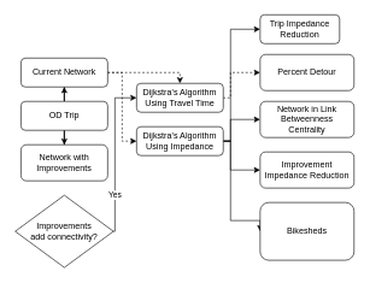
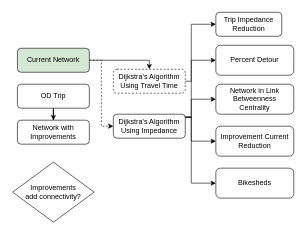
  <mxCell id="0" />
  <mxCell id="1" parent="0" />
- <mxCell id="2" value="" style="edgeStyle=orthogonalEdgeStyle;rounded=0;orthogonalLoop=1;jettySize=auto;html=1;" parent="1" source="4" target="7" edge="1"><mxGeometry relative="1" as="geometry" /></mxCell>
  <mxCell id="3" value="" style="edgeStyle=orthogonalEdgeStyle;rounded=0;orthogonalLoop=1;jettySize=auto;html=1;" parent="1" source="4" target="8" edge="1"><mxGeometry relative="1" as="geometry" /></mxCell>
  <mxCell id="4" value="OD Trip" style="rounded=1;whiteSpace=wrap;html=1;fontSize=12;glass=0;strokeWidth=1;shadow=0;" parent="1" vertex="1"><mxGeometry x="28" y="140" width="120" height="40" as="geometry" /></mxCell>
- <mxCell id="5" style="edgeStyle=orthogonalEdgeStyle;rounded=0;orthogonalLoop=1;jettySize=auto;html=1;entryX=0.5;entryY=0;entryDx=0;entryDy=0;dashed=1;" parent="1" source="7" target="20" edge="1"><mxGeometry relative="1" as="geometry"><Array as="points"><mxPoint x="248" y="100" /></Array></mxGeometry></mxCell>
+ <mxCell id="5" style="edgeStyle=orthogonalEdgeStyle;rounded=0;orthogonalLoop=1;jettySize=auto;html=1;entryX=0.5;entryY=0;entryDx=0;entryDy=0;dashed=0;" parent="1" source="7" target="20" edge="1"><mxGeometry relative="1" as="geometry"><Array as="points"><mxPoint x="248" y="100" /></Array></mxGeometry></mxCell>
  <mxCell id="6" style="edgeStyle=orthogonalEdgeStyle;rounded=0;orthogonalLoop=1;jettySize=auto;html=1;entryX=0;entryY=0.5;entryDx=0;entryDy=0;dashed=1;" parent="1" source="7" target="13" edge="1"><mxGeometry relative="1" as="geometry" /></mxCell>
- <mxCell id="7" value="Current Network" style="rounded=1;whiteSpace=wrap;html=1;fontSize=12;glass=0;strokeWidth=1;shadow=0;" parent="1" vertex="1"><mxGeometry x="28" y="80" width="120" height="40" as="geometry" /></mxCell>
- <mxCell id="8" value="Network with Improvements" style="rounded=1;whiteSpace=wrap;html=1;fontSize=12;glass=0;strokeWidth=1;shadow=0;" parent="1" vertex="1"><mxGeometry x="28" y="200" width="120" height="50" as="geometry" /></mxCell>
+ <mxCell id="7" value="Current Network" style="rounded=1;whiteSpace=wrap;html=1;fontSize=12;glass=0;strokeWidth=1;shadow=0;fillColor=#d5e8d4;" parent="1" vertex="1"><mxGeometry x="28" y="80" width="120" height="40" as="geometry" /></mxCell>
+ <mxCell id="8" value="Network with Improvements" style="rounded=1;whiteSpace=wrap;html=1;fontSize=12;glass=0;strokeWidth=1;shadow=0;" parent="1" vertex="1"><mxGeometry x="28" y="200" width="120" height="40" as="geometry" /></mxCell>
  <mxCell id="9" style="edgeStyle=orthogonalEdgeStyle;rounded=0;orthogonalLoop=1;jettySize=auto;html=1;entryX=0;entryY=0.5;entryDx=0;entryDy=0;" parent="1" source="13" target="14" edge="1"><mxGeometry relative="1" as="geometry"><Array as="points"><mxPoint x="318" y="195" /><mxPoint x="318" y="40" /></Array></mxGeometry></mxCell>
  <mxCell id="10" style="edgeStyle=orthogonalEdgeStyle;rounded=0;orthogonalLoop=1;jettySize=auto;html=1;entryX=0;entryY=0.5;entryDx=0;entryDy=0;" parent="1" source="13" target="18" edge="1"><mxGeometry relative="1" as="geometry"><Array as="points"><mxPoint x="318" y="195" /><mxPoint x="318" y="305" /></Array></mxGeometry></mxCell>
  <mxCell id="11" style="edgeStyle=orthogonalEdgeStyle;rounded=0;orthogonalLoop=1;jettySize=auto;html=1;" parent="1" source="13" target="16" edge="1"><mxGeometry relative="1" as="geometry"><Array as="points"><mxPoint x="318" y="195" /><mxPoint x="318" y="235" /></Array></mxGeometry></mxCell>
  <mxCell id="12" style="edgeStyle=orthogonalEdgeStyle;rounded=0;orthogonalLoop=1;jettySize=auto;html=1;entryX=0;entryY=0.5;entryDx=0;entryDy=0;" parent="1" source="13" target="15" edge="1"><mxGeometry relative="1" as="geometry"><Array as="points"><mxPoint x="318" y="195" /><mxPoint x="318" y="165" /></Array></mxGeometry></mxCell>
- <mxCell id="13" value="Dijkstra's Algorithm Using Impedance" style="rounded=1;whiteSpace=wrap;html=1;fontSize=12;glass=0;strokeWidth=1;shadow=0;" parent="1" vertex="1"><mxGeometry x="188" y="175" width="120" height="40" as="geometry" /></mxCell>
+ <mxCell id="13" value="Dijkstra's Algorithm Using Impedance" style="rounded=1;whiteSpace=wrap;html=1;fontSize=12;glass=0;strokeWidth=1;shadow=0;" parent="1" vertex="1"><mxGeometry x="188" y="190" width="120" height="40" as="geometry" /></mxCell>
  <mxCell id="14" value="Trip Impedance Reduction" style="rounded=1;whiteSpace=wrap;html=1;fontSize=12;glass=0;strokeWidth=1;shadow=0;" parent="1" vertex="1"><mxGeometry x="359" y="20" width="110" height="40" as="geometry" /></mxCell>
  <mxCell id="15" value="Network in Link Betweenness&lt;div&gt;Centrality&lt;/div&gt;" style="rounded=1;whiteSpace=wrap;html=1;fontSize=12;glass=0;strokeWidth=1;shadow=0;" parent="1" vertex="1"><mxGeometry x="359" y="140" width="130" height="50" as="geometry" /></mxCell>
- <mxCell id="16" value="Improvement Impedance Reduction" style="rounded=1;whiteSpace=wrap;html=1;fontSize=12;glass=0;strokeWidth=1;shadow=0;" parent="1" vertex="1"><mxGeometry x="359" y="210" width="130" height="50" as="geometry" /></mxCell>
+ <mxCell id="16" value="Improvement Current Reduction" style="rounded=1;whiteSpace=wrap;html=1;fontSize=12;glass=0;strokeWidth=1;shadow=0;" parent="1" vertex="1"><mxGeometry x="359" y="210" width="130" height="50" as="geometry" /></mxCell>
  <mxCell id="17" value="Percent Detour" style="rounded=1;whiteSpace=wrap;html=1;fontSize=12;glass=0;strokeWidth=1;shadow=0;" parent="1" vertex="1"><mxGeometry x="359" y="75" width="130" height="50" as="geometry" /></mxCell>
- <mxCell id="18" value="Bikesheds" style="rounded=1;whiteSpace=wrap;html=1;fontSize=12;glass=0;strokeWidth=1;shadow=0;" parent="1" vertex="1"><mxGeometry x="359" y="280" width="130" height="80" as="geometry" /></mxCell>
- <mxCell id="19" style="edgeStyle=orthogonalEdgeStyle;rounded=0;orthogonalLoop=1;jettySize=auto;html=1;entryX=0;entryY=0.5;entryDx=0;entryDy=0;dashed=1;" parent="1" source="20" target="17" edge="1"><mxGeometry relative="1" as="geometry"><Array as="points"><mxPoint x="318" y="135" /><mxPoint x="318" y="100" /></Array></mxGeometry></mxCell>
- <mxCell id="20" value="Dijkstra's Algorithm Using Travel Time" style="rounded=1;whiteSpace=wrap;html=1;fontSize=12;glass=0;strokeWidth=1;shadow=0;" parent="1" vertex="1"><mxGeometry x="188" y="115" width="120" height="40" as="geometry" /></mxCell>
- <mxCell id="21" value="Yes" style="edgeStyle=orthogonalEdgeStyle;rounded=0;orthogonalLoop=1;jettySize=auto;html=1;entryX=0;entryY=0.5;entryDx=0;entryDy=0;exitX=1;exitY=0.5;exitDx=0;exitDy=0;" parent="1" source="22" target="20" edge="1"><mxGeometry x="-0.521" relative="1" as="geometry"><mxPoint x="158" y="140" as="targetPoint" /><Array as="points"><mxPoint x="158" y="320" /><mxPoint x="158" y="135" /></Array><mxPoint as="offset" /></mxGeometry></mxCell>
+ <mxCell id="18" value="Bikesheds" style="rounded=1;whiteSpace=wrap;html=1;fontSize=12;glass=0;strokeWidth=1;shadow=0;" parent="1" vertex="1"><mxGeometry x="359" y="280" width="130" height="50" as="geometry" /></mxCell>
+ <mxCell id="19" style="edgeStyle=orthogonalEdgeStyle;rounded=0;orthogonalLoop=1;jettySize=auto;html=1;entryX=0;entryY=0.5;entryDx=0;entryDy=0;" parent="1" source="20" target="17" edge="1"><mxGeometry relative="1" as="geometry"><Array as="points"><mxPoint x="318" y="135" /><mxPoint x="318" y="100" /></Array></mxGeometry></mxCell>
+ <mxCell id="20" value="Dijkstra's Algorithm Using Travel Time" style="rounded=1;whiteSpace=wrap;html=1;fontSize=12;glass=0;strokeWidth=1;shadow=0;dashed=1;" parent="1" vertex="1"><mxGeometry x="188" y="115" width="120" height="40" as="geometry" /></mxCell>
  <mxCell id="22" value="Improvements&lt;div&gt;add connectivity?&lt;/div&gt;" style="rhombus;whiteSpace=wrap;html=1;" parent="1" vertex="1"><mxGeometry x="20" y="270" width="136" height="100" as="geometry" /></mxCell>
